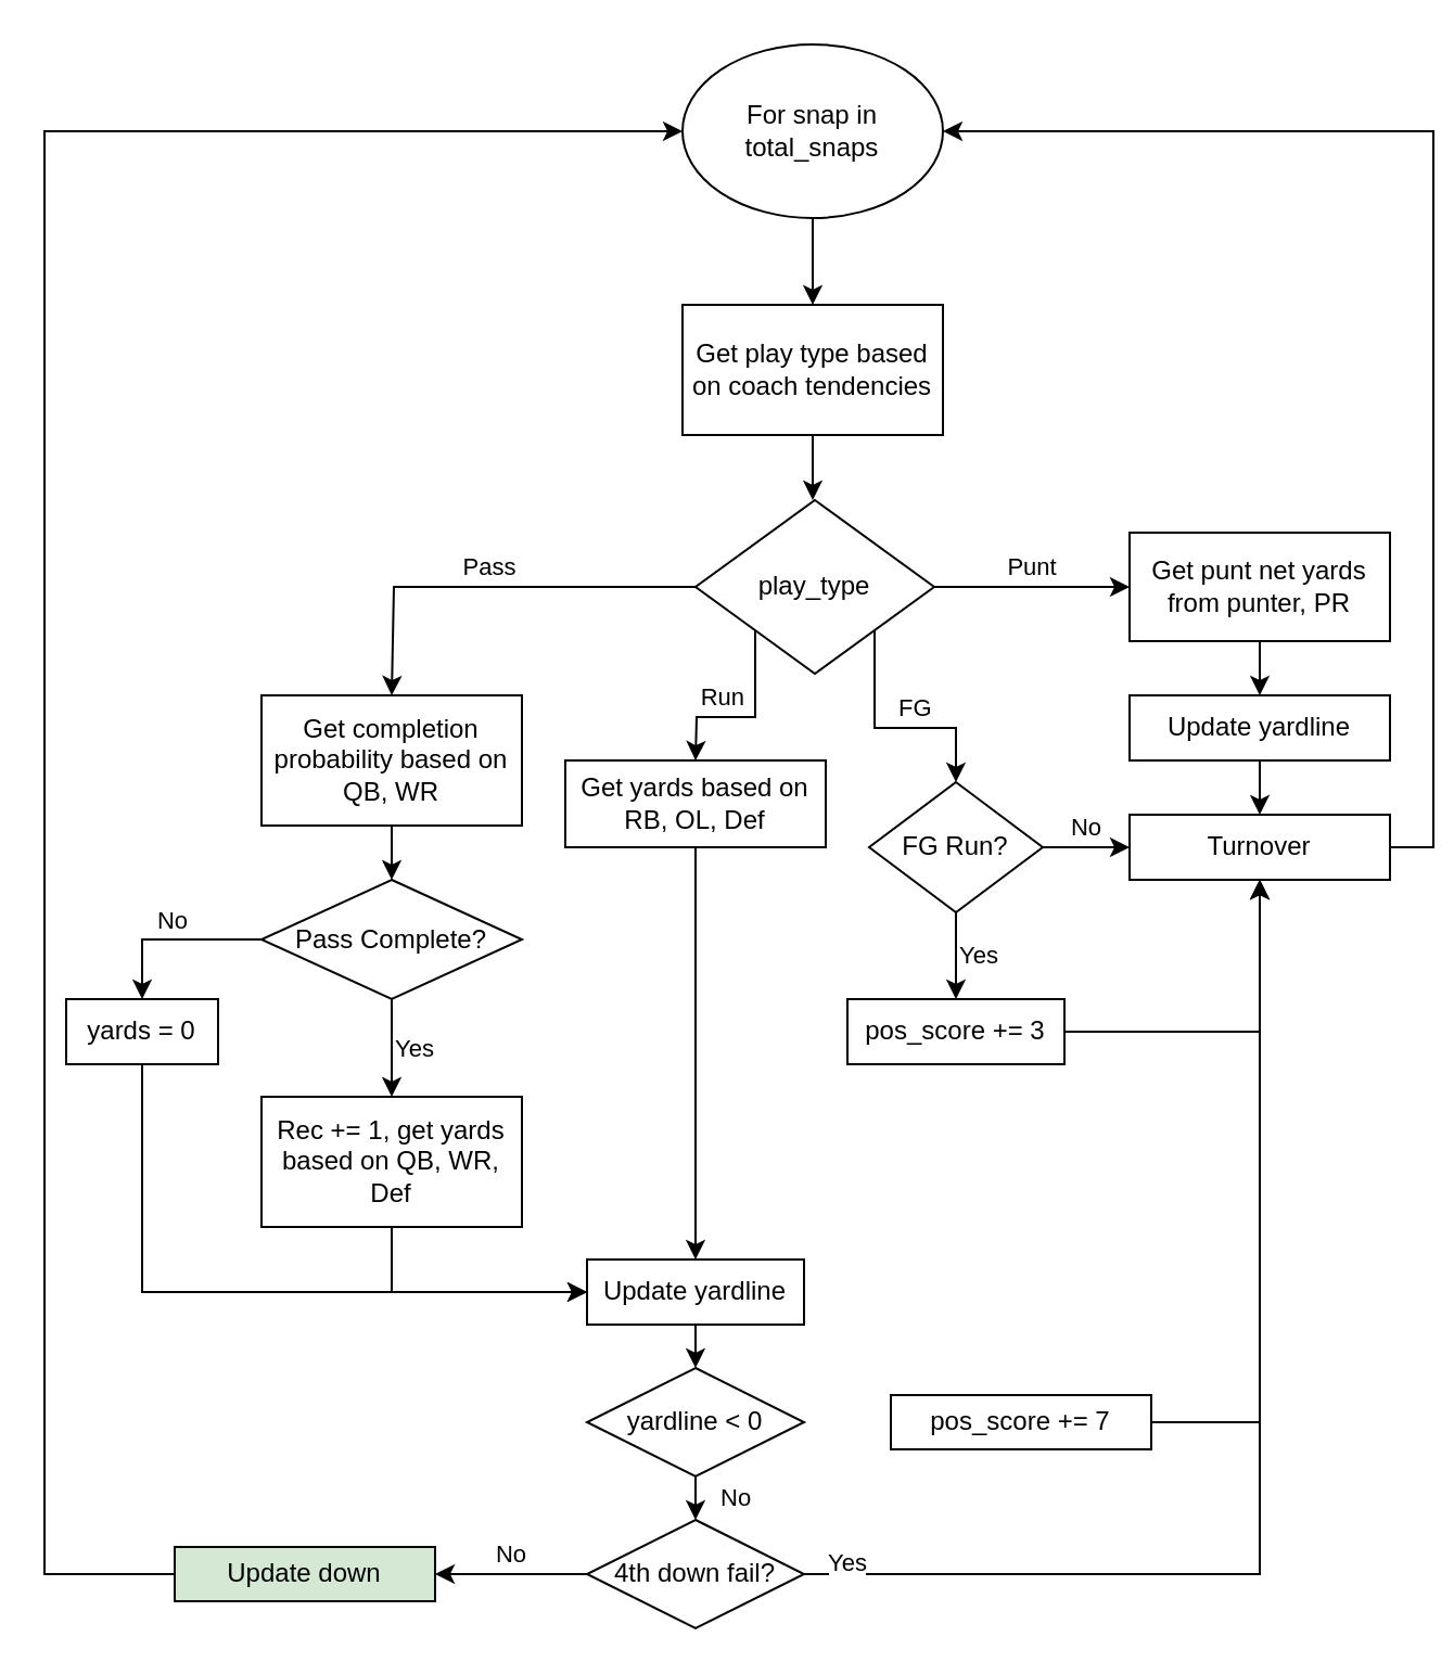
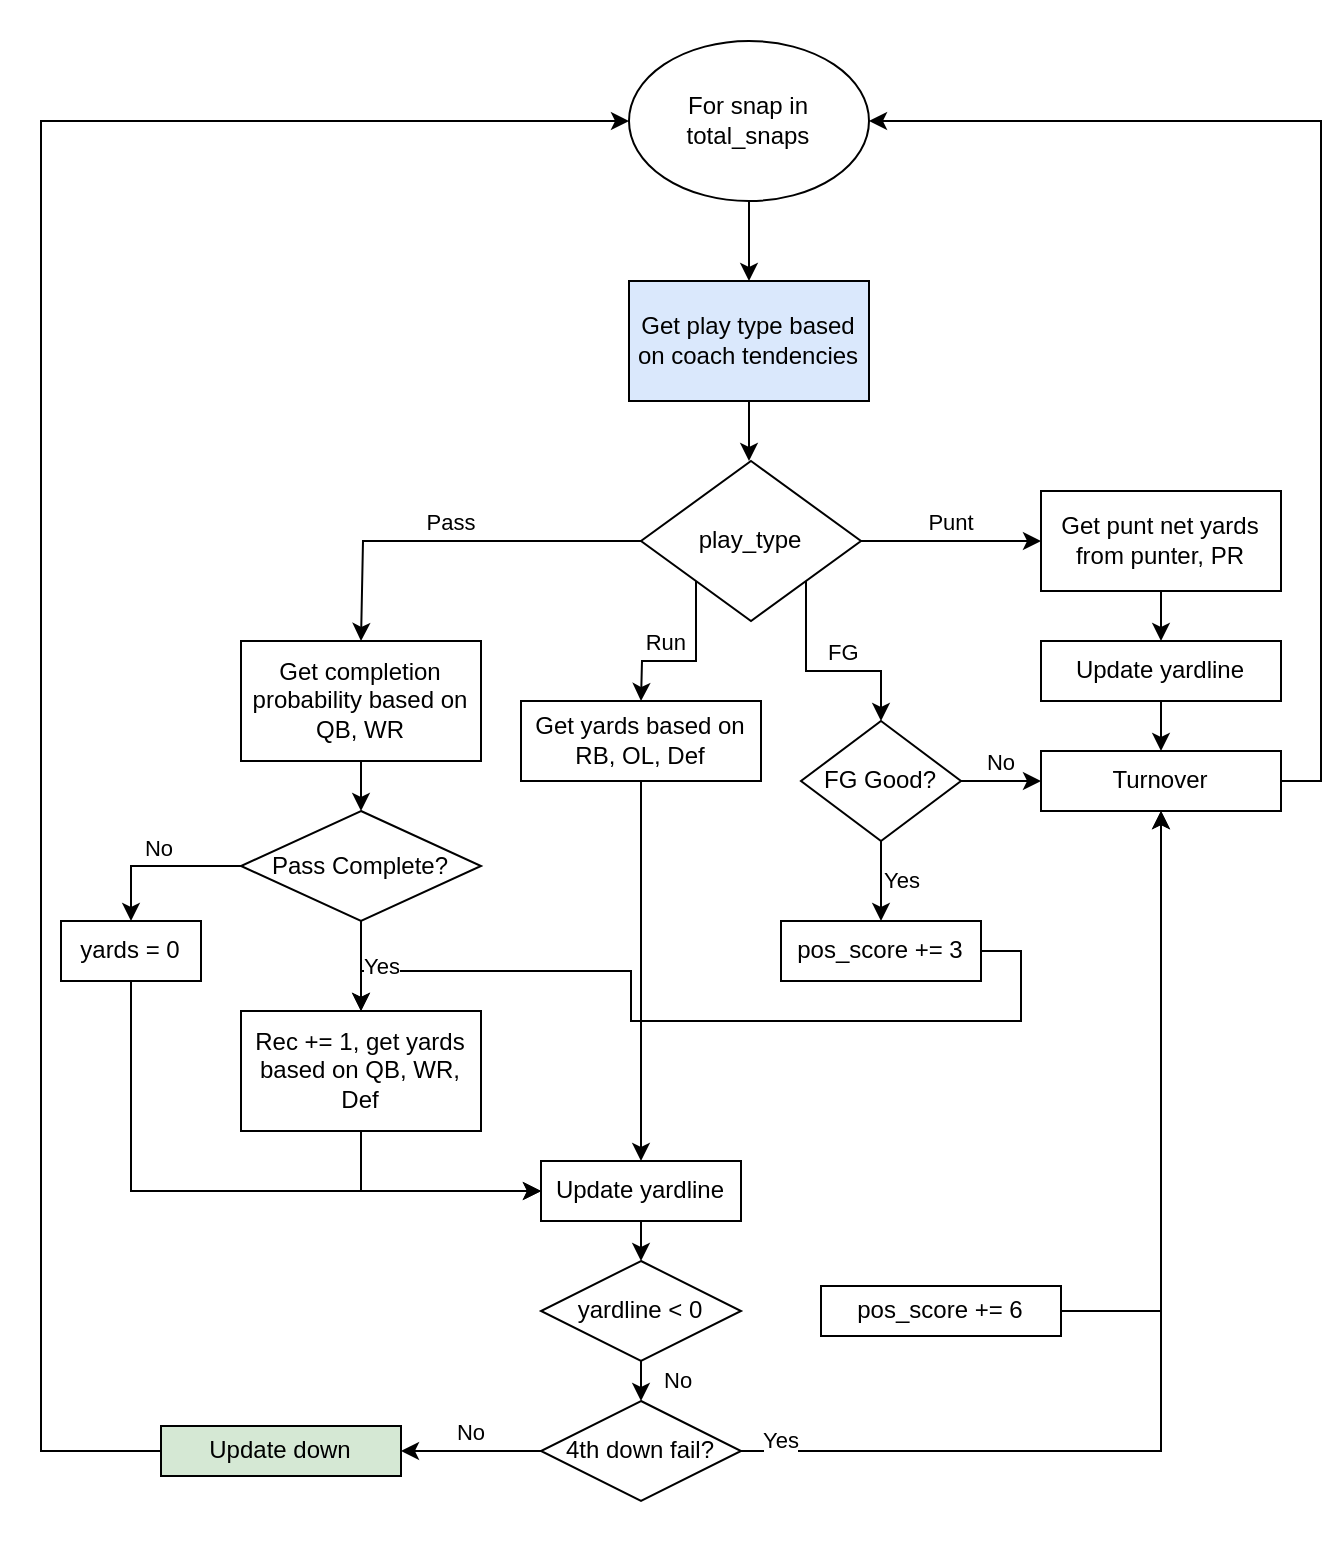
  <mxCell id="0" />
  <mxCell id="1" parent="0" />
  <mxCell id="2" style="edgeStyle=orthogonalEdgeStyle;rounded=0;orthogonalLoop=1;jettySize=auto;html=1;exitX=0.5;exitY=1;exitDx=0;exitDy=0;" edge="1" parent="1" source="3"><mxGeometry relative="1" as="geometry"><mxPoint x="374" y="140" as="targetPoint" /></mxGeometry></mxCell>
  <mxCell id="3" value="For snap in total_snaps" style="ellipse;whiteSpace=wrap;html=1;" vertex="1" parent="1"><mxGeometry x="314" y="20" width="120" height="80" as="geometry" /></mxCell>
- <mxCell id="4" value="Get play type based on coach tendencies" style="rounded=0;whiteSpace=wrap;html=1;" vertex="1" parent="1"><mxGeometry x="314" y="140" width="120" height="60" as="geometry" /></mxCell>
+ <mxCell id="4" value="Get play type based on coach tendencies" style="rounded=0;whiteSpace=wrap;html=1;fillColor=#dae8fc;" vertex="1" parent="1"><mxGeometry x="314" y="140" width="120" height="60" as="geometry" /></mxCell>
  <mxCell id="5" style="edgeStyle=orthogonalEdgeStyle;rounded=0;orthogonalLoop=1;jettySize=auto;html=1;exitX=0.5;exitY=1;exitDx=0;exitDy=0;" edge="1" parent="1" source="4"><mxGeometry relative="1" as="geometry"><mxPoint x="374" y="230" as="targetPoint" /></mxGeometry></mxCell>
  <mxCell id="6" value="Pass" style="edgeStyle=orthogonalEdgeStyle;rounded=0;orthogonalLoop=1;jettySize=auto;html=1;exitX=0;exitY=0.5;exitDx=0;exitDy=0;verticalAlign=bottom;" edge="1" parent="1" source="10"><mxGeometry relative="1" as="geometry"><mxPoint x="180" y="320" as="targetPoint" /><mxPoint x="280" y="270" as="sourcePoint" /><Array as="points"><mxPoint x="181" y="270" /></Array></mxGeometry></mxCell>
  <mxCell id="7" value="Run" style="edgeStyle=orthogonalEdgeStyle;rounded=0;orthogonalLoop=1;jettySize=auto;html=1;exitX=0;exitY=1;exitDx=0;exitDy=0;align=right;verticalAlign=bottom;" edge="1" parent="1" source="10"><mxGeometry relative="1" as="geometry"><mxPoint x="320" y="350" as="targetPoint" /></mxGeometry></mxCell>
  <mxCell id="8" value="FG" style="edgeStyle=orthogonalEdgeStyle;rounded=0;orthogonalLoop=1;jettySize=auto;html=1;exitX=1;exitY=1;exitDx=0;exitDy=0;entryX=0.5;entryY=0;entryDx=0;entryDy=0;verticalAlign=bottom;align=left;" edge="1" parent="1" source="10" target="17"><mxGeometry relative="1" as="geometry" /></mxCell>
  <mxCell id="9" value="Punt" style="edgeStyle=orthogonalEdgeStyle;rounded=0;orthogonalLoop=1;jettySize=auto;html=1;exitX=1;exitY=0.5;exitDx=0;exitDy=0;verticalAlign=bottom;" edge="1" parent="1" source="10"><mxGeometry relative="1" as="geometry"><mxPoint x="520" y="270" as="targetPoint" /></mxGeometry></mxCell>
  <mxCell id="10" value="play_type" style="rhombus;whiteSpace=wrap;html=1;" vertex="1" parent="1"><mxGeometry x="320" y="230" width="110" height="80" as="geometry" /></mxCell>
  <mxCell id="11" style="edgeStyle=orthogonalEdgeStyle;rounded=0;orthogonalLoop=1;jettySize=auto;html=1;exitX=0.5;exitY=1;exitDx=0;exitDy=0;entryX=0.5;entryY=0;entryDx=0;entryDy=0;" edge="1" parent="1" source="12" target="28"><mxGeometry relative="1" as="geometry" /></mxCell>
  <mxCell id="12" value="Get completion probability based on QB, WR" style="rounded=0;whiteSpace=wrap;html=1;" vertex="1" parent="1"><mxGeometry x="120" y="320" width="120" height="60" as="geometry" /></mxCell>
  <mxCell id="13" style="edgeStyle=orthogonalEdgeStyle;rounded=0;orthogonalLoop=1;jettySize=auto;html=1;exitX=0.5;exitY=1;exitDx=0;exitDy=0;entryX=0.5;entryY=0;entryDx=0;entryDy=0;" edge="1" parent="1" source="14" target="34"><mxGeometry relative="1" as="geometry" /></mxCell>
  <mxCell id="14" value="Get yards based on RB, OL, Def" style="rounded=0;whiteSpace=wrap;html=1;" vertex="1" parent="1"><mxGeometry x="260" y="350" width="120" height="40" as="geometry" /></mxCell>
  <mxCell id="15" value="Yes" style="edgeStyle=orthogonalEdgeStyle;rounded=0;orthogonalLoop=1;jettySize=auto;html=1;exitX=0.5;exitY=1;exitDx=0;exitDy=0;entryX=0.5;entryY=0;entryDx=0;entryDy=0;align=left;" edge="1" parent="1" source="17" target="21"><mxGeometry relative="1" as="geometry" /></mxCell>
  <mxCell id="16" value="No" style="edgeStyle=orthogonalEdgeStyle;rounded=0;orthogonalLoop=1;jettySize=auto;html=1;exitX=1;exitY=0.5;exitDx=0;exitDy=0;entryX=0;entryY=0.5;entryDx=0;entryDy=0;verticalAlign=bottom;" edge="1" parent="1" source="17" target="25"><mxGeometry relative="1" as="geometry" /></mxCell>
- <mxCell id="17" value="FG Run?" style="rhombus;whiteSpace=wrap;html=1;" vertex="1" parent="1"><mxGeometry x="400" y="360" width="80" height="60" as="geometry" /></mxCell>
+ <mxCell id="17" value="FG Good?" style="rhombus;whiteSpace=wrap;html=1;" vertex="1" parent="1"><mxGeometry x="400" y="360" width="80" height="60" as="geometry" /></mxCell>
  <mxCell id="18" style="edgeStyle=orthogonalEdgeStyle;rounded=0;orthogonalLoop=1;jettySize=auto;html=1;exitX=0.5;exitY=1;exitDx=0;exitDy=0;entryX=0.5;entryY=0;entryDx=0;entryDy=0;" edge="1" parent="1" source="19" target="23"><mxGeometry relative="1" as="geometry" /></mxCell>
  <mxCell id="19" value="Get punt net yards from punter, PR" style="rounded=0;whiteSpace=wrap;html=1;" vertex="1" parent="1"><mxGeometry x="520" y="245" width="120" height="50" as="geometry" /></mxCell>
- <mxCell id="20" style="edgeStyle=orthogonalEdgeStyle;rounded=0;orthogonalLoop=1;jettySize=auto;html=1;exitX=1;exitY=0.5;exitDx=0;exitDy=0;entryX=0.5;entryY=1;entryDx=0;entryDy=0;" edge="1" parent="1" source="21" target="25"><mxGeometry relative="1" as="geometry" /></mxCell>
+ <mxCell id="20" style="edgeStyle=orthogonalEdgeStyle;rounded=0;orthogonalLoop=1;jettySize=auto;html=1;exitX=1;exitY=0.5;exitDx=0;exitDy=0;" edge="1" parent="1" source="21" target="30"><mxGeometry relative="1" as="geometry" /></mxCell>
  <mxCell id="21" value="pos_score += 3" style="rounded=0;whiteSpace=wrap;html=1;" vertex="1" parent="1"><mxGeometry x="390" y="460" width="100" height="30" as="geometry" /></mxCell>
  <mxCell id="22" style="edgeStyle=orthogonalEdgeStyle;rounded=0;orthogonalLoop=1;jettySize=auto;html=1;exitX=0.5;exitY=1;exitDx=0;exitDy=0;entryX=0.5;entryY=0;entryDx=0;entryDy=0;" edge="1" parent="1" source="23" target="25"><mxGeometry relative="1" as="geometry" /></mxCell>
  <mxCell id="23" value="Update yardline" style="rounded=0;whiteSpace=wrap;html=1;" vertex="1" parent="1"><mxGeometry x="520" y="320" width="120" height="30" as="geometry" /></mxCell>
  <mxCell id="24" style="edgeStyle=orthogonalEdgeStyle;rounded=0;orthogonalLoop=1;jettySize=auto;html=1;exitX=1;exitY=0.5;exitDx=0;exitDy=0;entryX=1;entryY=0.5;entryDx=0;entryDy=0;" edge="1" parent="1" source="25" target="3"><mxGeometry relative="1" as="geometry" /></mxCell>
  <mxCell id="25" value="Turnover" style="rounded=0;whiteSpace=wrap;html=1;" vertex="1" parent="1"><mxGeometry x="520" y="375" width="120" height="30" as="geometry" /></mxCell>
  <mxCell id="26" value="No" style="edgeStyle=orthogonalEdgeStyle;rounded=0;orthogonalLoop=1;jettySize=auto;html=1;exitX=0;exitY=0.5;exitDx=0;exitDy=0;entryX=0.5;entryY=0;entryDx=0;entryDy=0;verticalAlign=bottom;" edge="1" parent="1" source="28" target="32"><mxGeometry relative="1" as="geometry" /></mxCell>
  <mxCell id="27" value="Yes" style="edgeStyle=orthogonalEdgeStyle;rounded=0;orthogonalLoop=1;jettySize=auto;html=1;exitX=0.5;exitY=1;exitDx=0;exitDy=0;entryX=0.5;entryY=0;entryDx=0;entryDy=0;align=left;" edge="1" parent="1" source="28" target="30"><mxGeometry relative="1" as="geometry" /></mxCell>
  <mxCell id="28" value="Pass Complete?" style="rhombus;whiteSpace=wrap;html=1;" vertex="1" parent="1"><mxGeometry x="120" y="405" width="120" height="55" as="geometry" /></mxCell>
  <mxCell id="29" style="edgeStyle=orthogonalEdgeStyle;rounded=0;orthogonalLoop=1;jettySize=auto;html=1;exitX=0.5;exitY=1;exitDx=0;exitDy=0;entryX=0;entryY=0.5;entryDx=0;entryDy=0;" edge="1" parent="1" source="30" target="34"><mxGeometry relative="1" as="geometry" /></mxCell>
  <mxCell id="30" value="Rec += 1, get yards based on QB, WR, Def" style="rounded=0;whiteSpace=wrap;html=1;" vertex="1" parent="1"><mxGeometry x="120" y="505" width="120" height="60" as="geometry" /></mxCell>
  <mxCell id="31" style="edgeStyle=orthogonalEdgeStyle;rounded=0;orthogonalLoop=1;jettySize=auto;html=1;exitX=0.5;exitY=1;exitDx=0;exitDy=0;entryX=0;entryY=0.5;entryDx=0;entryDy=0;" edge="1" parent="1" source="32" target="34"><mxGeometry relative="1" as="geometry"><mxPoint x="65" y="600" as="targetPoint" /></mxGeometry></mxCell>
  <mxCell id="32" value="yards = 0" style="rounded=0;whiteSpace=wrap;html=1;" vertex="1" parent="1"><mxGeometry x="30" y="460" width="70" height="30" as="geometry" /></mxCell>
  <mxCell id="33" style="edgeStyle=orthogonalEdgeStyle;rounded=0;orthogonalLoop=1;jettySize=auto;html=1;exitX=0.5;exitY=1;exitDx=0;exitDy=0;entryX=0.5;entryY=0;entryDx=0;entryDy=0;" edge="1" parent="1" source="34" target="36"><mxGeometry relative="1" as="geometry" /></mxCell>
  <mxCell id="34" value="Update yardline" style="rounded=0;whiteSpace=wrap;html=1;" vertex="1" parent="1"><mxGeometry x="270" y="580" width="100" height="30" as="geometry" /></mxCell>
  <mxCell id="35" value="No" style="edgeStyle=orthogonalEdgeStyle;rounded=0;orthogonalLoop=1;jettySize=auto;html=1;exitX=0.5;exitY=1;exitDx=0;exitDy=0;entryX=0.5;entryY=0;entryDx=0;entryDy=0;align=left;" edge="1" parent="1" source="36" target="41"><mxGeometry y="10" relative="1" as="geometry"><mxPoint as="offset" /></mxGeometry></mxCell>
  <mxCell id="36" value="yardline &amp;lt; 0" style="rhombus;whiteSpace=wrap;html=1;" vertex="1" parent="1"><mxGeometry x="270" y="630" width="100" height="50" as="geometry" /></mxCell>
  <mxCell id="37" style="edgeStyle=orthogonalEdgeStyle;rounded=0;orthogonalLoop=1;jettySize=auto;html=1;exitX=1;exitY=0.5;exitDx=0;exitDy=0;entryX=0.5;entryY=1;entryDx=0;entryDy=0;" edge="1" parent="1" source="38" target="25"><mxGeometry relative="1" as="geometry" /></mxCell>
- <mxCell id="38" value="pos_score += 7" style="rounded=0;whiteSpace=wrap;html=1;" vertex="1" parent="1"><mxGeometry x="410" y="642.5" width="120" height="25" as="geometry" /></mxCell>
+ <mxCell id="38" value="pos_score += 6" style="rounded=0;whiteSpace=wrap;html=1;" vertex="1" parent="1"><mxGeometry x="410" y="642.5" width="120" height="25" as="geometry" /></mxCell>
  <mxCell id="39" value="Yes" style="edgeStyle=orthogonalEdgeStyle;rounded=0;orthogonalLoop=1;jettySize=auto;html=1;exitX=1;exitY=0.5;exitDx=0;exitDy=0;entryX=0.5;entryY=1;entryDx=0;entryDy=0;verticalAlign=middle;" edge="1" parent="1" source="41" target="25"><mxGeometry x="-0.924" y="5" relative="1" as="geometry"><mxPoint as="offset" /></mxGeometry></mxCell>
  <mxCell id="40" value="No" style="edgeStyle=orthogonalEdgeStyle;rounded=0;orthogonalLoop=1;jettySize=auto;html=1;exitX=0;exitY=0.5;exitDx=0;exitDy=0;entryX=1;entryY=0.5;entryDx=0;entryDy=0;verticalAlign=bottom;" edge="1" parent="1" source="41" target="43"><mxGeometry relative="1" as="geometry" /></mxCell>
  <mxCell id="41" value="4th down fail?" style="rhombus;whiteSpace=wrap;html=1;" vertex="1" parent="1"><mxGeometry x="270" y="700" width="100" height="50" as="geometry" /></mxCell>
  <mxCell id="42" style="edgeStyle=orthogonalEdgeStyle;rounded=0;orthogonalLoop=1;jettySize=auto;html=1;exitX=0;exitY=0.5;exitDx=0;exitDy=0;entryX=0;entryY=0.5;entryDx=0;entryDy=0;" edge="1" parent="1" source="43" target="3"><mxGeometry relative="1" as="geometry"><Array as="points"><mxPoint x="20" y="725" /><mxPoint x="20" y="60" /></Array></mxGeometry></mxCell>
  <mxCell id="43" value="Update down" style="rounded=0;whiteSpace=wrap;html=1;fillColor=#d5e8d4;" vertex="1" parent="1"><mxGeometry x="80" y="712.5" width="120" height="25" as="geometry" /></mxCell>
